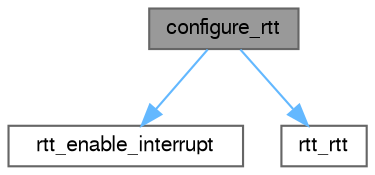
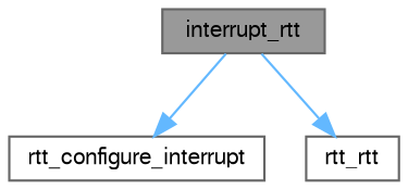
  digraph {
    rankdir=TB
    node [color=grey40 fillcolor=white fontname=FreeSans fontsize=10 shape=box style=filled]
    edge [color=steelblue1 fontname=FreeSans fontsize=10 labelfontname=FreeSans labelfontsize=10 style=solid]
-   n1 [color=gray40 fillcolor=grey60 fontcolor=black height=0.2 label=configure_rtt width=0.4]
-   n2 [height=0.2 label=rtt_enable_interrupt width=0.4]
+   n1 [color=gray40 fillcolor=grey60 fontcolor=black height=0.2 label=interrupt_rtt width=0.4]
+   n2 [height=0.2 label=rtt_configure_interrupt width=0.4]
    n3 [height=0.2 label=rtt_rtt width=0.4]
    n1 -> n2
    n1 -> n3
  }
